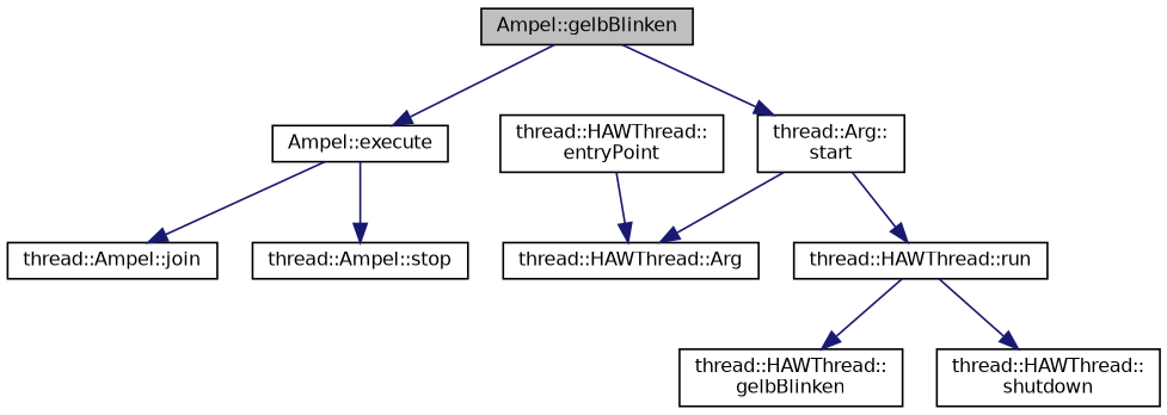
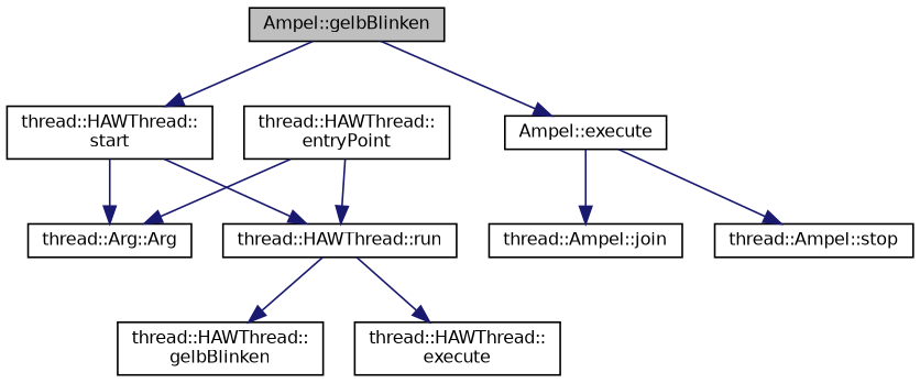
  digraph {
    rankdir=TB
    node [color=black fillcolor=white fontname=Helvetica fontsize=10 shape=record style=filled]
    edge [color=midnightblue fontname=Helvetica fontsize=10 labelfontname=Helvetica labelfontsize=10 style=solid]
    n1 [fillcolor=grey75 fontcolor=black height=0.2 label="Ampel::gelbBlinken" width=0.4]
    n2 [height=0.2 label="Ampel::execute" width=0.4]
-   n3 [height=0.2 label="thread::Arg::\lstart" width=0.4]
+   n3 [height=0.2 label="thread::HAWThread::\lstart" width=0.4]
    n4 [height=0.2 label="thread::Ampel::join" width=0.4]
    n5 [height=0.2 label="thread::Ampel::stop" width=0.4]
-   n6 [height=0.2 label="thread::HAWThread::Arg" width=0.4]
+   n6 [height=0.2 label="thread::Arg::Arg" width=0.4]
    n7 [height=0.2 label="thread::HAWThread::run" width=0.4]
    n8 [height=0.2 label="thread::HAWThread::\lentryPoint" width=0.4]
    n9 [height=0.2 label="thread::HAWThread::\lgelbBlinken" width=0.4]
-   n10 [height=0.2 label="thread::HAWThread::\lshutdown" width=0.4]
+   n10 [height=0.2 label="thread::HAWThread::\lexecute" width=0.4]
    n1 -> n2
    n1 -> n3
    n2 -> n4
    n2 -> n5
    n3 -> n6
    n3 -> n7
    n7 -> n9
    n7 -> n10
    n8 -> n6
+   n8 -> n7
  }
